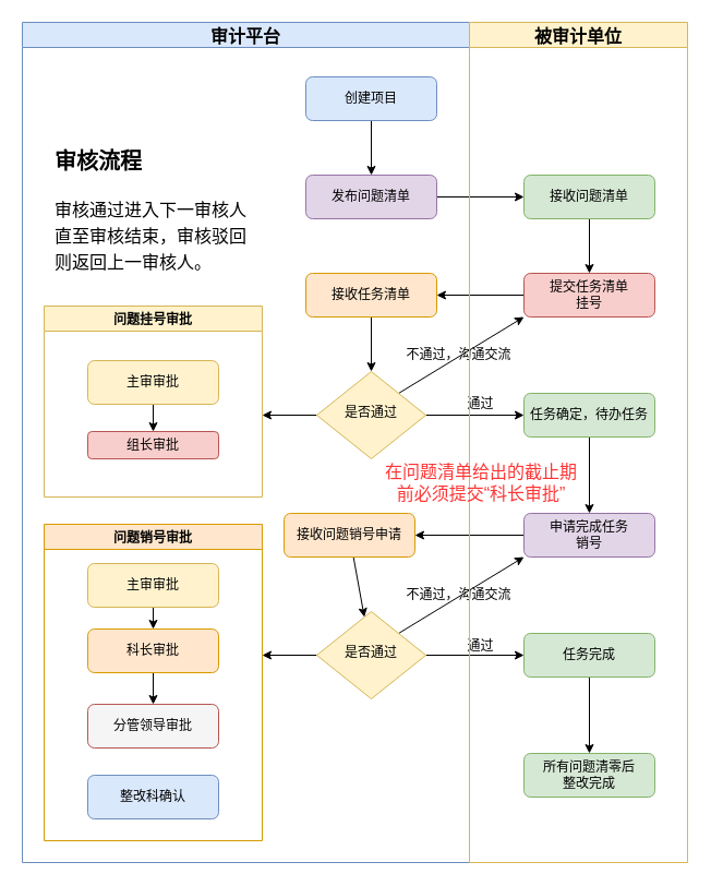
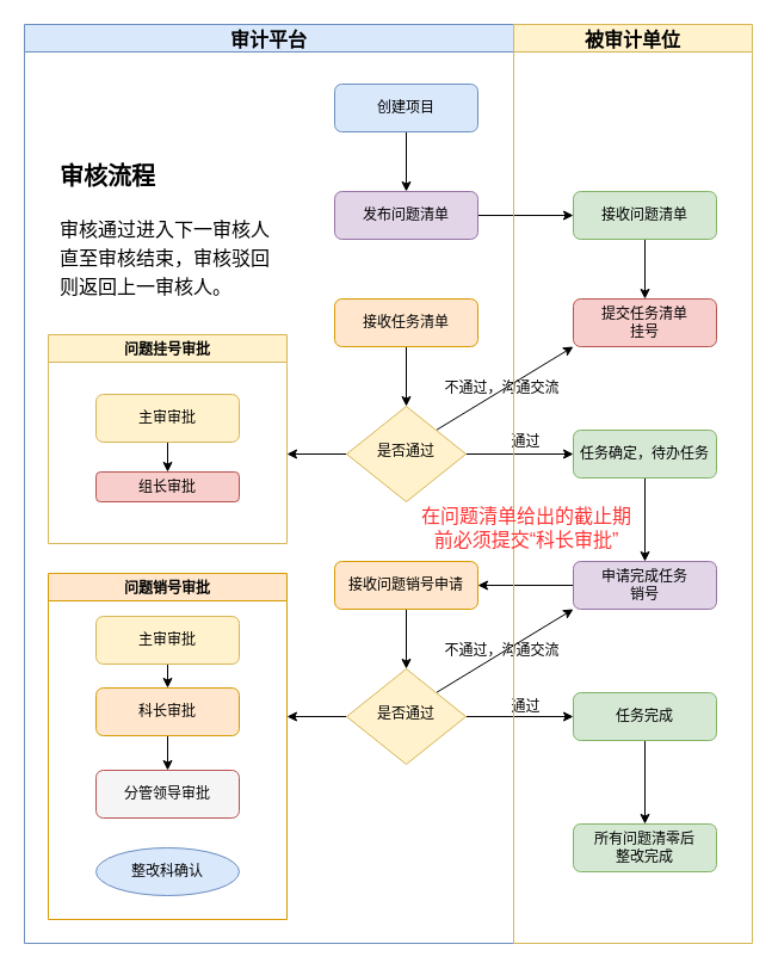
  <mxCell id="0" />
  <mxCell id="1" parent="0" />
- <mxCell id="2" value="" style="edgeStyle=orthogonalEdgeStyle;rounded=0;orthogonalLoop=1;jettySize=auto;html=1;" edge="1" parent="1" source="3" target="15"><mxGeometry relative="1" as="geometry" /></mxCell>
  <mxCell id="3" value="提交任务清单&lt;br&gt;挂号" style="rounded=1;whiteSpace=wrap;html=1;fontSize=12;glass=0;strokeWidth=1;shadow=0;fillColor=#f8cecc;strokeColor=#b85450;" vertex="1" parent="1"><mxGeometry x="480" y="250" width="120" height="40" as="geometry" /></mxCell>
  <mxCell id="4" value="" style="edgeStyle=none;rounded=0;orthogonalLoop=1;jettySize=auto;html=1;" edge="1" parent="1" source="5" target="3"><mxGeometry relative="1" as="geometry" /></mxCell>
  <mxCell id="5" value="接收问题清单" style="rounded=1;whiteSpace=wrap;html=1;fontSize=12;glass=0;strokeWidth=1;shadow=0;fillColor=#d5e8d4;strokeColor=#82b366;" vertex="1" parent="1"><mxGeometry x="480" y="160" width="120" height="40" as="geometry" /></mxCell>
  <mxCell id="6" value="" style="edgeStyle=orthogonalEdgeStyle;rounded=0;orthogonalLoop=1;jettySize=auto;html=1;" edge="1" parent="1" source="7" target="9"><mxGeometry relative="1" as="geometry" /></mxCell>
  <mxCell id="7" value="创建项目" style="rounded=1;whiteSpace=wrap;html=1;fontSize=12;glass=0;strokeWidth=1;shadow=0;fillColor=#dae8fc;strokeColor=#6c8ebf;" vertex="1" parent="1"><mxGeometry x="280" y="70" width="120" height="40" as="geometry" /></mxCell>
  <mxCell id="8" value="" style="edgeStyle=orthogonalEdgeStyle;rounded=0;orthogonalLoop=1;jettySize=auto;html=1;" edge="1" parent="1" source="9" target="5"><mxGeometry relative="1" as="geometry" /></mxCell>
  <mxCell id="9" value="发布问题清单" style="rounded=1;whiteSpace=wrap;html=1;fontSize=12;glass=0;strokeWidth=1;shadow=0;fillColor=#e1d5e7;strokeColor=#9673a6;" vertex="1" parent="1"><mxGeometry x="280" y="160" width="120" height="40" as="geometry" /></mxCell>
  <mxCell id="10" value="" style="edgeStyle=orthogonalEdgeStyle;rounded=0;orthogonalLoop=1;jettySize=auto;html=1;" edge="1" parent="1" source="13" target="17"><mxGeometry relative="1" as="geometry" /></mxCell>
  <mxCell id="11" style="rounded=0;orthogonalLoop=1;jettySize=auto;html=1;exitX=1;exitY=0;exitDx=0;exitDy=0;entryX=0;entryY=1;entryDx=0;entryDy=0;" edge="1" parent="1" source="13" target="3"><mxGeometry relative="1" as="geometry" /></mxCell>
  <mxCell id="12" style="edgeStyle=none;rounded=0;orthogonalLoop=1;jettySize=auto;html=1;" edge="1" parent="1" source="13"><mxGeometry relative="1" as="geometry"><mxPoint x="240" y="380" as="targetPoint" /></mxGeometry></mxCell>
  <mxCell id="13" value="是否通过" style="rhombus;whiteSpace=wrap;html=1;shadow=0;fontFamily=Helvetica;fontSize=12;align=center;strokeWidth=1;spacing=6;spacingTop=-4;fillColor=#fff2cc;strokeColor=#d6b656;" vertex="1" parent="1"><mxGeometry x="290" y="340" width="100" height="80" as="geometry" /></mxCell>
  <mxCell id="14" value="" style="edgeStyle=orthogonalEdgeStyle;rounded=0;orthogonalLoop=1;jettySize=auto;html=1;" edge="1" parent="1" source="15" target="13"><mxGeometry relative="1" as="geometry" /></mxCell>
  <mxCell id="15" value="接收任务清单" style="rounded=1;whiteSpace=wrap;html=1;fontSize=12;glass=0;strokeWidth=1;shadow=0;fillColor=#ffe6cc;strokeColor=#d79b00;" vertex="1" parent="1"><mxGeometry x="280" y="250" width="120" height="40" as="geometry" /></mxCell>
  <mxCell id="16" value="" style="edgeStyle=none;rounded=0;orthogonalLoop=1;jettySize=auto;html=1;" edge="1" parent="1" source="17" target="21"><mxGeometry relative="1" as="geometry" /></mxCell>
  <mxCell id="17" value="任务确定，待办任务" style="rounded=1;whiteSpace=wrap;html=1;fontSize=12;glass=0;strokeWidth=1;shadow=0;fillColor=#d5e8d4;strokeColor=#82b366;" vertex="1" parent="1"><mxGeometry x="480" y="360" width="120" height="40" as="geometry" /></mxCell>
  <mxCell id="18" value="通过" style="text;html=1;align=center;verticalAlign=middle;resizable=0;points=[];autosize=1;strokeColor=none;fillColor=none;" vertex="1" parent="1"><mxGeometry x="415" y="355" width="50" height="30" as="geometry" /></mxCell>
  <mxCell id="19" value="不通过，沟通交流" style="text;html=1;align=center;verticalAlign=middle;resizable=0;points=[];autosize=1;strokeColor=none;fillColor=none;" vertex="1" parent="1"><mxGeometry x="360" y="310" width="120" height="30" as="geometry" /></mxCell>
  <mxCell id="20" value="" style="edgeStyle=none;rounded=0;orthogonalLoop=1;jettySize=auto;html=1;" edge="1" parent="1" source="21" target="23"><mxGeometry relative="1" as="geometry" /></mxCell>
  <mxCell id="21" value="申请完成任务&lt;br&gt;销号" style="rounded=1;whiteSpace=wrap;html=1;fontSize=12;glass=0;strokeWidth=1;shadow=0;fillColor=#e1d5e7;strokeColor=#9673a6;" vertex="1" parent="1"><mxGeometry x="480" y="470" width="120" height="40" as="geometry" /></mxCell>
  <mxCell id="22" value="" style="edgeStyle=none;rounded=0;orthogonalLoop=1;jettySize=auto;html=1;" edge="1" parent="1" source="23" target="27"><mxGeometry relative="1" as="geometry" /></mxCell>
- <mxCell id="23" value="接收问题销号申请" style="rounded=1;whiteSpace=wrap;html=1;fontSize=12;glass=0;strokeWidth=1;shadow=0;fillColor=#ffe6cc;strokeColor=#d79b00;" vertex="1" parent="1"><mxGeometry x="260" y="470" width="120" height="40" as="geometry" /></mxCell>
+ <mxCell id="23" value="接收问题销号申请" style="rounded=1;whiteSpace=wrap;html=1;fontSize=12;glass=0;strokeWidth=1;shadow=0;fillColor=#ffe6cc;strokeColor=#d79b00;" vertex="1" parent="1"><mxGeometry x="280" y="470" width="120" height="40" as="geometry" /></mxCell>
  <mxCell id="24" value="" style="edgeStyle=none;rounded=0;orthogonalLoop=1;jettySize=auto;html=1;" edge="1" parent="1" source="27" target="29"><mxGeometry relative="1" as="geometry" /></mxCell>
  <mxCell id="25" style="edgeStyle=none;rounded=0;orthogonalLoop=1;jettySize=auto;html=1;exitX=1;exitY=0;exitDx=0;exitDy=0;entryX=0;entryY=1;entryDx=0;entryDy=0;" edge="1" parent="1" source="27" target="21"><mxGeometry relative="1" as="geometry" /></mxCell>
  <mxCell id="26" style="edgeStyle=none;rounded=0;orthogonalLoop=1;jettySize=auto;html=1;fontSize=16;" edge="1" parent="1" source="27"><mxGeometry relative="1" as="geometry"><mxPoint x="240" y="600" as="targetPoint" /></mxGeometry></mxCell>
  <mxCell id="27" value="是否通过" style="rhombus;whiteSpace=wrap;html=1;shadow=0;fontFamily=Helvetica;fontSize=12;align=center;strokeWidth=1;spacing=6;spacingTop=-4;fillColor=#fff2cc;strokeColor=#d6b656;" vertex="1" parent="1"><mxGeometry x="290" y="560" width="100" height="80" as="geometry" /></mxCell>
  <mxCell id="28" value="" style="edgeStyle=none;rounded=0;orthogonalLoop=1;jettySize=auto;html=1;" edge="1" parent="1" source="29" target="32"><mxGeometry relative="1" as="geometry" /></mxCell>
  <mxCell id="29" value="任务完成" style="rounded=1;whiteSpace=wrap;html=1;fontSize=12;glass=0;strokeWidth=1;shadow=0;fillColor=#d5e8d4;strokeColor=#82b366;" vertex="1" parent="1"><mxGeometry x="480" y="580" width="120" height="40" as="geometry" /></mxCell>
  <mxCell id="30" value="通过" style="text;html=1;align=center;verticalAlign=middle;resizable=0;points=[];autosize=1;strokeColor=none;fillColor=none;" vertex="1" parent="1"><mxGeometry x="415" y="577" width="50" height="30" as="geometry" /></mxCell>
  <mxCell id="31" value="不通过，沟通交流" style="text;html=1;align=center;verticalAlign=middle;resizable=0;points=[];autosize=1;strokeColor=none;fillColor=none;" vertex="1" parent="1"><mxGeometry x="360" y="530" width="120" height="30" as="geometry" /></mxCell>
  <mxCell id="32" value="所有问题清零后&lt;br&gt;整改完成" style="rounded=1;whiteSpace=wrap;html=1;fontSize=12;glass=0;strokeWidth=1;shadow=0;fillColor=#d5e8d4;strokeColor=#82b366;" vertex="1" parent="1"><mxGeometry x="480" y="690" width="120" height="40" as="geometry" /></mxCell>
  <mxCell id="33" value="审计平台" style="swimlane;startSize=23;fontSize=16;fillColor=#dae8fc;strokeColor=#6c8ebf;" vertex="1" parent="1"><mxGeometry x="20" y="20" width="410" height="770" as="geometry" /></mxCell>
  <mxCell id="34" value="问题挂号审批" style="swimlane;fillColor=#fff2cc;strokeColor=#d6b656;" vertex="1" parent="33"><mxGeometry x="20" y="260" width="200" height="175" as="geometry" /></mxCell>
  <mxCell id="35" value="" style="edgeStyle=none;rounded=0;orthogonalLoop=1;jettySize=auto;html=1;entryX=0.5;entryY=0;entryDx=0;entryDy=0;" edge="1" parent="34" source="36" target="37"><mxGeometry relative="1" as="geometry"><mxPoint x="100" y="105" as="targetPoint" /></mxGeometry></mxCell>
  <mxCell id="36" value="主审审批" style="rounded=1;whiteSpace=wrap;html=1;fontSize=12;glass=0;strokeWidth=1;shadow=0;fillColor=#fff2cc;strokeColor=#d6b656;" vertex="1" parent="34"><mxGeometry x="40" y="50" width="120" height="40" as="geometry" /></mxCell>
  <mxCell id="37" value="组长审批" style="rounded=1;whiteSpace=wrap;html=1;fontSize=12;glass=0;strokeWidth=1;shadow=0;fillColor=#f8cecc;strokeColor=#b85450;" vertex="1" parent="34"><mxGeometry x="40" y="115" width="120" height="25" as="geometry" /></mxCell>
  <mxCell id="38" value="问题销号审批" style="swimlane;fillColor=#ffe6cc;strokeColor=#d79b00;" vertex="1" parent="33"><mxGeometry x="20" y="460" width="200" height="290" as="geometry" /></mxCell>
  <mxCell id="39" value="" style="edgeStyle=none;rounded=0;orthogonalLoop=1;jettySize=auto;html=1;fontSize=16;" edge="1" parent="38" source="40" target="42"><mxGeometry relative="1" as="geometry" /></mxCell>
  <mxCell id="40" value="主审审批" style="rounded=1;whiteSpace=wrap;html=1;fontSize=12;glass=0;strokeWidth=1;shadow=0;fillColor=#fff2cc;strokeColor=#d6b656;" vertex="1" parent="38"><mxGeometry x="40" y="36" width="120" height="40" as="geometry" /></mxCell>
  <mxCell id="41" value="" style="edgeStyle=none;rounded=0;orthogonalLoop=1;jettySize=auto;html=1;fontSize=16;entryX=0.5;entryY=0;entryDx=0;entryDy=0;" edge="1" parent="38" source="42" target="43"><mxGeometry relative="1" as="geometry"><mxPoint x="100" y="160" as="targetPoint" /></mxGeometry></mxCell>
  <mxCell id="42" value="科长审批" style="rounded=1;whiteSpace=wrap;html=1;fontSize=12;glass=0;strokeWidth=1;shadow=0;fillColor=#ffe6cc;strokeColor=#d79b00;" vertex="1" parent="38"><mxGeometry x="40" y="96" width="120" height="40" as="geometry" /></mxCell>
  <mxCell id="43" value="分管领导审批" style="rounded=1;whiteSpace=wrap;html=1;fontSize=12;glass=0;strokeWidth=1;shadow=0;fillColor=#f5f5f5;strokeColor=#b85450;" vertex="1" parent="38"><mxGeometry x="40" y="165" width="120" height="40" as="geometry" /></mxCell>
- <mxCell id="44" value="整改科确认" style="rounded=1;whiteSpace=wrap;html=1;fontSize=12;glass=0;strokeWidth=1;shadow=0;fillColor=#dae8fc;strokeColor=#6c8ebf;" vertex="1" parent="38"><mxGeometry x="40" y="230" width="120" height="40" as="geometry" /></mxCell>
+ <mxCell id="44" value="整改科确认" style="ellipse;whiteSpace=wrap;html=1;fontSize=12;glass=0;strokeWidth=1;shadow=0;fillColor=#dae8fc;strokeColor=#6c8ebf;" vertex="1" parent="38"><mxGeometry x="40" y="230" width="120" height="40" as="geometry" /></mxCell>
  <mxCell id="45" value="&lt;h1&gt;&lt;font style=&quot;font-size: 20px;&quot;&gt;审核流程&lt;/font&gt;&lt;/h1&gt;&lt;div&gt;&lt;font style=&quot;font-size: 16px; line-height: 1.5;&quot;&gt;审核通过进入下一审核人直至审核结束，审核驳回则返回上一审核人。&lt;/font&gt;&lt;/div&gt;" style="text;html=1;strokeColor=none;fillColor=none;spacing=5;spacingTop=-20;whiteSpace=wrap;overflow=hidden;rounded=0;fontSize=14;fontColor=#000000;" vertex="1" parent="33"><mxGeometry x="25" y="100" width="190" height="140" as="geometry" /></mxCell>
  <mxCell id="46" value="被审计单位" style="swimlane;fontSize=16;fillColor=#fff2cc;strokeColor=#d6b656;" vertex="1" parent="1"><mxGeometry x="430" y="20" width="200" height="770" as="geometry" /></mxCell>
  <mxCell id="47" value="在问题清单给出的截止期前必须提交“科长审批”" style="text;html=1;align=center;verticalAlign=middle;whiteSpace=wrap;rounded=0;fontSize=16;fontColor=#FF3333;" vertex="1" parent="46"><mxGeometry x="-80" y="403" width="182" height="37" as="geometry" /></mxCell>
